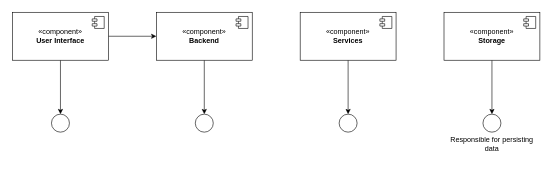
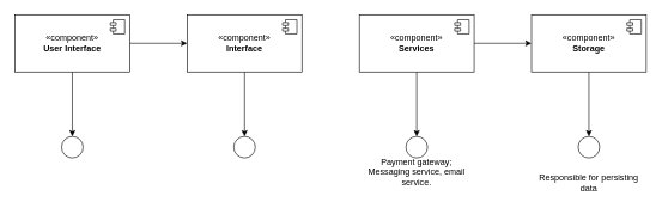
  <mxCell id="0" />
  <mxCell id="1" parent="0" />
  <mxCell id="2" value="" style="edgeStyle=orthogonalEdgeStyle;rounded=0;orthogonalLoop=1;jettySize=auto;html=1;" edge="1" parent="1" source="4" target="6"><mxGeometry relative="1" as="geometry" /></mxCell>
  <mxCell id="3" value="" style="edgeStyle=orthogonalEdgeStyle;rounded=0;orthogonalLoop=1;jettySize=auto;html=1;" edge="1" parent="1" source="4" target="8"><mxGeometry relative="1" as="geometry" /></mxCell>
  <mxCell id="4" value="«component»&lt;br&gt;&lt;b&gt;User Interface&lt;/b&gt;" style="html=1;dropTarget=0;whiteSpace=wrap;" vertex="1" parent="1"><mxGeometry x="20" y="20" width="160" height="80" as="geometry" /></mxCell>
  <mxCell id="5" value="" style="shape=module;jettyWidth=8;jettyHeight=4;" vertex="1" parent="4"><mxGeometry x="1" width="20" height="20" relative="1" as="geometry"><mxPoint x="-27" y="7" as="offset" /></mxGeometry></mxCell>
  <mxCell id="6" value="" style="ellipse;whiteSpace=wrap;html=1;" vertex="1" parent="1"><mxGeometry x="85" y="190" width="30" height="30" as="geometry" /></mxCell>
  <mxCell id="7" value="" style="edgeStyle=orthogonalEdgeStyle;rounded=0;orthogonalLoop=1;jettySize=auto;html=1;" edge="1" parent="1" source="8" target="17"><mxGeometry relative="1" as="geometry" /></mxCell>
- <mxCell id="8" value="«component»&lt;br&gt;&lt;b&gt;Backend&lt;/b&gt;" style="html=1;dropTarget=0;whiteSpace=wrap;" vertex="1" parent="1"><mxGeometry x="260" y="20" width="160" height="80" as="geometry" /></mxCell>
+ <mxCell id="8" value="«component»&lt;br&gt;&lt;b&gt;Interface&lt;/b&gt;" style="html=1;dropTarget=0;whiteSpace=wrap;" vertex="1" parent="1"><mxGeometry x="260" y="20" width="160" height="80" as="geometry" /></mxCell>
  <mxCell id="9" value="" style="shape=module;jettyWidth=8;jettyHeight=4;" vertex="1" parent="8"><mxGeometry x="1" width="20" height="20" relative="1" as="geometry"><mxPoint x="-27" y="7" as="offset" /></mxGeometry></mxCell>
+ <mxCell id="10" value="" style="edgeStyle=orthogonalEdgeStyle;rounded=0;orthogonalLoop=1;jettySize=auto;html=1;" edge="1" parent="1" source="12" target="15"><mxGeometry relative="1" as="geometry" /></mxCell>
  <mxCell id="11" value="" style="edgeStyle=orthogonalEdgeStyle;rounded=0;orthogonalLoop=1;jettySize=auto;html=1;" edge="1" parent="1" source="12" target="18"><mxGeometry relative="1" as="geometry" /></mxCell>
  <mxCell id="12" value="«component»&lt;br&gt;&lt;b&gt;Services&lt;/b&gt;" style="html=1;dropTarget=0;whiteSpace=wrap;" vertex="1" parent="1"><mxGeometry x="500" y="20" width="160" height="80" as="geometry" /></mxCell>
  <mxCell id="13" value="" style="shape=module;jettyWidth=8;jettyHeight=4;" vertex="1" parent="12"><mxGeometry x="1" width="20" height="20" relative="1" as="geometry"><mxPoint x="-27" y="7" as="offset" /></mxGeometry></mxCell>
  <mxCell id="14" value="" style="edgeStyle=orthogonalEdgeStyle;rounded=0;orthogonalLoop=1;jettySize=auto;html=1;" edge="1" parent="1" source="15" target="20"><mxGeometry relative="1" as="geometry" /></mxCell>
  <mxCell id="15" value="«component»&lt;br&gt;&lt;b&gt;Storage&lt;/b&gt;" style="html=1;dropTarget=0;whiteSpace=wrap;" vertex="1" parent="1"><mxGeometry x="740" y="20" width="160" height="80" as="geometry" /></mxCell>
  <mxCell id="16" value="" style="shape=module;jettyWidth=8;jettyHeight=4;" vertex="1" parent="15"><mxGeometry x="1" width="20" height="20" relative="1" as="geometry"><mxPoint x="-27" y="7" as="offset" /></mxGeometry></mxCell>
  <mxCell id="17" value="" style="ellipse;whiteSpace=wrap;html=1;aspect=fixed;" vertex="1" parent="1"><mxGeometry x="325" y="190" width="30" height="30" as="geometry" /></mxCell>
  <mxCell id="18" value="" style="ellipse;whiteSpace=wrap;html=1;aspect=fixed;" vertex="1" parent="1"><mxGeometry x="565" y="190" width="30" height="30" as="geometry" /></mxCell>
+ <mxCell id="19" value="Payment gateway;&lt;br&gt;Messaging service, email service." style="text;html=1;strokeColor=none;fillColor=none;align=center;verticalAlign=middle;whiteSpace=wrap;rounded=0;" vertex="1" parent="1"><mxGeometry x="500" y="220" width="160" height="40" as="geometry" /></mxCell>
  <mxCell id="20" value="" style="ellipse;whiteSpace=wrap;html=1;aspect=fixed;" vertex="1" parent="1"><mxGeometry x="805" y="190" width="30" height="30" as="geometry" /></mxCell>
- <mxCell id="21" value="Responsible for persisting data" style="text;html=1;strokeColor=none;fillColor=none;align=center;verticalAlign=middle;whiteSpace=wrap;rounded=0;" vertex="1" parent="1"><mxGeometry x="740" y="220" width="160" height="40" as="geometry" /></mxCell>
+ <mxCell id="21" value="Responsible for persisting data" style="text;html=1;strokeColor=none;fillColor=none;align=center;verticalAlign=middle;whiteSpace=wrap;rounded=0;" vertex="1" parent="1"><mxGeometry x="740" y="235" width="160" height="40" as="geometry" /></mxCell>
